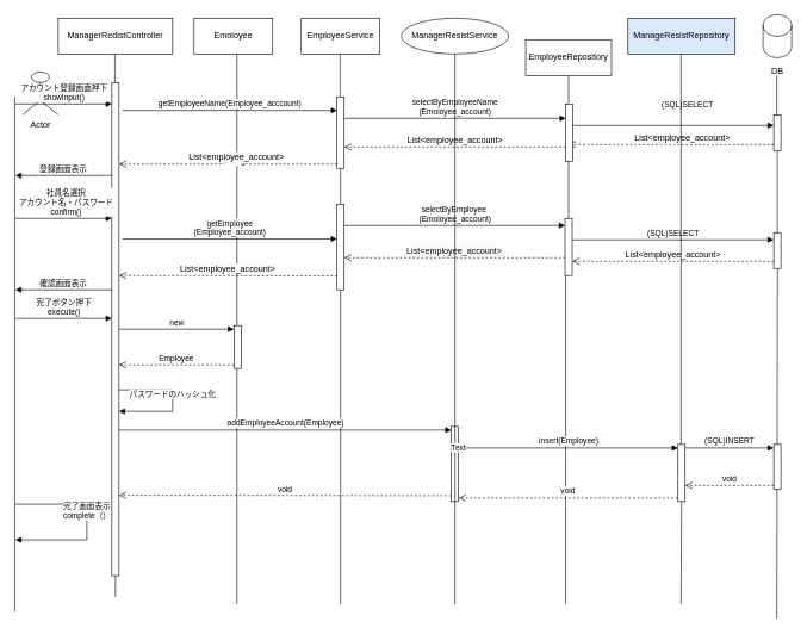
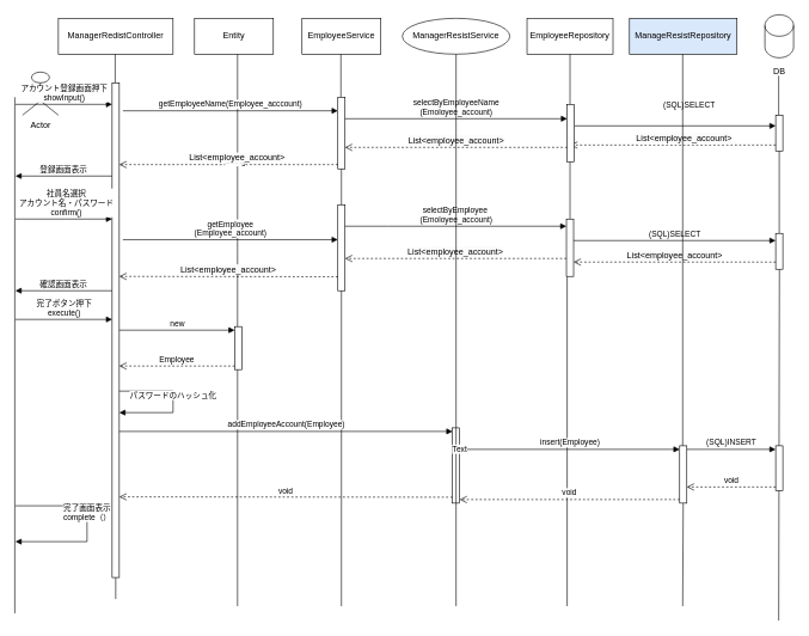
  <mxCell id="0" />
  <mxCell id="1" parent="0" />
  <mxCell id="2" value="Actor" style="shape=umlActor;verticalLabelPosition=bottom;verticalAlign=top;html=1;outlineConnect=0;" parent="1" vertex="1"><mxGeometry x="31" y="100" width="50" height="60" as="geometry" /></mxCell>
  <mxCell id="3" value="ManagerRedistController" style="html=1;whiteSpace=wrap;" vertex="1" parent="1"><mxGeometry x="81" y="25" width="160" height="50" as="geometry" /></mxCell>
- <mxCell id="4" value="Emoloyee" style="html=1;whiteSpace=wrap;" vertex="1" parent="1"><mxGeometry x="271" y="25" width="110" height="50" as="geometry" /></mxCell>
+ <mxCell id="4" value="Entity" style="html=1;whiteSpace=wrap;" vertex="1" parent="1"><mxGeometry x="271" y="25" width="110" height="50" as="geometry" /></mxCell>
  <mxCell id="5" value="EmployeeService" style="html=1;whiteSpace=wrap;" vertex="1" parent="1"><mxGeometry x="421" y="25" width="110" height="50" as="geometry" /></mxCell>
- <mxCell id="6" value="EmployeeRepository" style="html=1;whiteSpace=wrap;" vertex="1" parent="1"><mxGeometry x="735" y="55" width="120" height="50" as="geometry" /></mxCell>
+ <mxCell id="6" value="EmployeeRepository" style="html=1;whiteSpace=wrap;" vertex="1" parent="1"><mxGeometry x="735" y="25" width="120" height="50" as="geometry" /></mxCell>
  <mxCell id="7" value="" style="shape=cylinder3;whiteSpace=wrap;html=1;boundedLbl=1;backgroundOutline=1;size=15;" vertex="1" parent="1"><mxGeometry x="1067" y="20" width="40" height="60" as="geometry" /></mxCell>
  <mxCell id="8" value="&lt;div&gt;&lt;span style=&quot;background-color: transparent;&quot;&gt;DB&lt;/span&gt;&lt;/div&gt;" style="text;html=1;align=center;verticalAlign=middle;resizable=0;points=[];autosize=1;strokeColor=none;fillColor=none;" vertex="1" parent="1"><mxGeometry x="1067" y="85" width="40" height="30" as="geometry" /></mxCell>
  <mxCell id="9" value="" style="endArrow=none;html=1;" edge="1" parent="1"><mxGeometry width="50" height="50" relative="1" as="geometry"><mxPoint x="20.17" y="855" as="sourcePoint" /><mxPoint x="20.17" y="135" as="targetPoint" /></mxGeometry></mxCell>
  <mxCell id="10" value="" style="endArrow=none;html=1;" edge="1" parent="1"><mxGeometry width="50" height="50" relative="1" as="geometry"><mxPoint x="1086.23" y="170" as="sourcePoint" /><mxPoint x="1086.23" y="105" as="targetPoint" /></mxGeometry></mxCell>
  <mxCell id="11" value="" style="endArrow=none;html=1;entryX=0.5;entryY=1;entryDx=0;entryDy=0;" edge="1" parent="1" source="64" target="6"><mxGeometry width="50" height="50" relative="1" as="geometry"><mxPoint x="620.23" y="637.051" as="sourcePoint" /><mxPoint x="620.23" y="75" as="targetPoint" /></mxGeometry></mxCell>
  <mxCell id="12" value="" style="endArrow=none;html=1;" edge="1" parent="1" source="20"><mxGeometry width="50" height="50" relative="1" as="geometry"><mxPoint x="475.23" y="637.051" as="sourcePoint" /><mxPoint x="475.23" y="75" as="targetPoint" /></mxGeometry></mxCell>
  <mxCell id="13" value="" style="endArrow=none;html=1;" edge="1" parent="1"><mxGeometry width="50" height="50" relative="1" as="geometry"><mxPoint x="331" y="455" as="sourcePoint" /><mxPoint x="331" y="75" as="targetPoint" /></mxGeometry></mxCell>
  <mxCell id="14" value="" style="endArrow=none;html=1;" edge="1" parent="1" source="16"><mxGeometry width="50" height="50" relative="1" as="geometry"><mxPoint x="160.23" y="637.051" as="sourcePoint" /><mxPoint x="160.23" y="75" as="targetPoint" /></mxGeometry></mxCell>
  <mxCell id="15" value="" style="endArrow=none;html=1;" edge="1" parent="1" target="16"><mxGeometry width="50" height="50" relative="1" as="geometry"><mxPoint x="161" y="835" as="sourcePoint" /><mxPoint x="160.23" y="75" as="targetPoint" /></mxGeometry></mxCell>
  <mxCell id="16" value="" style="html=1;points=[[0,0,0,0,5],[0,1,0,0,-5],[1,0,0,0,5],[1,1,0,0,-5]];perimeter=orthogonalPerimeter;outlineConnect=0;targetShapes=umlLifeline;portConstraint=eastwest;newEdgeStyle={&quot;curved&quot;:0,&quot;rounded&quot;:0};" vertex="1" parent="1"><mxGeometry x="156" y="115" width="10" height="690" as="geometry" /></mxCell>
  <mxCell id="17" value="アカウント登録画面押下&lt;br&gt;showInput()" style="html=1;verticalAlign=bottom;endArrow=block;curved=0;rounded=0;" edge="1" parent="1" target="16"><mxGeometry width="80" relative="1" as="geometry"><mxPoint x="21" y="145" as="sourcePoint" /><mxPoint x="101" y="145" as="targetPoint" /></mxGeometry></mxCell>
  <mxCell id="18" value="getEmployeeName(Employee_acccount)" style="html=1;verticalAlign=bottom;endArrow=block;curved=0;rounded=0;" edge="1" parent="1" target="20"><mxGeometry width="80" relative="1" as="geometry"><mxPoint x="171" y="154" as="sourcePoint" /><mxPoint x="461" y="154.23" as="targetPoint" /></mxGeometry></mxCell>
  <mxCell id="19" value="" style="endArrow=none;html=1;" edge="1" parent="1" source="36" target="20"><mxGeometry width="50" height="50" relative="1" as="geometry"><mxPoint x="475" y="795" as="sourcePoint" /><mxPoint x="475.23" y="75" as="targetPoint" /></mxGeometry></mxCell>
  <mxCell id="20" value="" style="html=1;points=[[0,0,0,0,5],[0,1,0,0,-5],[1,0,0,0,5],[1,1,0,0,-5]];perimeter=orthogonalPerimeter;outlineConnect=0;targetShapes=umlLifeline;portConstraint=eastwest;newEdgeStyle={&quot;curved&quot;:0,&quot;rounded&quot;:0};" vertex="1" parent="1"><mxGeometry x="471" y="135" width="10" height="100" as="geometry" /></mxCell>
  <mxCell id="21" value="" style="endArrow=none;html=1;" edge="1" parent="1" source="40" target="64"><mxGeometry width="50" height="50" relative="1" as="geometry"><mxPoint x="620" y="785" as="sourcePoint" /><mxPoint x="620.23" y="75" as="targetPoint" /></mxGeometry></mxCell>
  <mxCell id="22" value="" style="endArrow=none;html=1;" edge="1" parent="1" source="42" target="23"><mxGeometry width="50" height="50" relative="1" as="geometry"><mxPoint x="751" y="775" as="sourcePoint" /><mxPoint x="751.23" y="95" as="targetPoint" /></mxGeometry></mxCell>
  <mxCell id="23" value="" style="html=1;points=[[0,0,0,0,5],[0,1,0,0,-5],[1,0,0,0,5],[1,1,0,0,-5]];perimeter=orthogonalPerimeter;outlineConnect=0;targetShapes=umlLifeline;portConstraint=eastwest;newEdgeStyle={&quot;curved&quot;:0,&quot;rounded&quot;:0};" vertex="1" parent="1"><mxGeometry x="1082" y="160" width="10" height="50" as="geometry" /></mxCell>
  <mxCell id="24" value="selectByEmployeeName&lt;div&gt;(Emoloyee_account)&lt;/div&gt;" style="html=1;verticalAlign=bottom;endArrow=block;curved=0;rounded=0;" edge="1" parent="1" target="64"><mxGeometry width="80" relative="1" as="geometry"><mxPoint x="481" y="165" as="sourcePoint" /><mxPoint x="561" y="165" as="targetPoint" /></mxGeometry></mxCell>
  <mxCell id="25" value="(SQL)SELECT" style="html=1;verticalAlign=bottom;endArrow=block;curved=0;rounded=0;" edge="1" parent="1"><mxGeometry x="0.139" y="20" width="80" relative="1" as="geometry"><mxPoint x="801" y="175" as="sourcePoint" /><mxPoint x="1082" y="175" as="targetPoint" /><mxPoint as="offset" /></mxGeometry></mxCell>
  <mxCell id="26" value="" style="html=1;verticalAlign=bottom;endArrow=open;dashed=1;endSize=8;curved=0;rounded=0;entryX=0.428;entryY=0.809;entryDx=0;entryDy=0;entryPerimeter=0;" edge="1" parent="1"><mxGeometry relative="1" as="geometry"><mxPoint x="1082" y="201.72" as="sourcePoint" /><mxPoint x="795.28" y="201.72" as="targetPoint" /></mxGeometry></mxCell>
  <mxCell id="27" value="&lt;span style=&quot;color: rgb(0, 0, 0); font-size: 12px; text-align: left; text-wrap-mode: wrap; background-color: rgb(251, 251, 251);&quot;&gt;List&amp;lt;employee_account&amp;gt;&lt;/span&gt;" style="edgeLabel;html=1;align=center;verticalAlign=middle;resizable=0;points=[];" vertex="1" connectable="0" parent="26"><mxGeometry x="-0.1" y="-9" relative="1" as="geometry"><mxPoint as="offset" /></mxGeometry></mxCell>
  <mxCell id="28" value="&lt;span style=&quot;color: rgb(0, 0, 0); font-size: 12px; text-align: left; text-wrap-mode: wrap; background-color: rgb(251, 251, 251);&quot;&gt;List&amp;lt;employee_account&amp;gt;&lt;/span&gt;" style="html=1;verticalAlign=bottom;endArrow=open;dashed=1;endSize=8;curved=0;rounded=0;" edge="1" parent="1" target="20"><mxGeometry relative="1" as="geometry"><mxPoint x="791" y="205" as="sourcePoint" /><mxPoint x="490" y="210" as="targetPoint" /></mxGeometry></mxCell>
  <mxCell id="29" value="" style="html=1;verticalAlign=bottom;endArrow=open;dashed=1;endSize=8;curved=0;rounded=0;" edge="1" parent="1"><mxGeometry relative="1" as="geometry"><mxPoint x="471" y="229" as="sourcePoint" /><mxPoint x="166" y="229" as="targetPoint" /></mxGeometry></mxCell>
  <mxCell id="30" value="String" style="edgeLabel;html=1;align=center;verticalAlign=middle;resizable=0;points=[];" vertex="1" connectable="0" parent="29"><mxGeometry x="-0.057" y="-5" relative="1" as="geometry"><mxPoint as="offset" /></mxGeometry></mxCell>
  <mxCell id="31" value="&lt;span style=&quot;color: rgb(0, 0, 0); font-size: 12px; text-align: left; text-wrap-mode: wrap; background-color: rgb(251, 251, 251);&quot;&gt;List&amp;lt;employee_account&amp;gt;&lt;/span&gt;" style="edgeLabel;html=1;align=center;verticalAlign=middle;resizable=0;points=[];" vertex="1" connectable="0" parent="29"><mxGeometry x="-0.066" y="-7" relative="1" as="geometry"><mxPoint y="-3" as="offset" /></mxGeometry></mxCell>
  <mxCell id="32" value="登録画面表示" style="html=1;verticalAlign=bottom;endArrow=block;curved=0;rounded=0;" edge="1" parent="1" source="16"><mxGeometry width="80" relative="1" as="geometry"><mxPoint x="151" y="245" as="sourcePoint" /><mxPoint x="21" y="245" as="targetPoint" /></mxGeometry></mxCell>
  <mxCell id="33" value="社員名選択&lt;div&gt;アカウント名・パスワード&lt;/div&gt;&lt;div&gt;confirm()&lt;/div&gt;" style="html=1;verticalAlign=bottom;endArrow=block;curved=0;rounded=0;" edge="1" parent="1"><mxGeometry x="0.037" width="80" relative="1" as="geometry"><mxPoint x="21" y="305" as="sourcePoint" /><mxPoint x="156" y="305" as="targetPoint" /><Array as="points"><mxPoint x="91" y="305" /></Array><mxPoint x="1" as="offset" /></mxGeometry></mxCell>
  <mxCell id="34" value="getEmployee&lt;br&gt;&lt;div&gt;(Employee_account)&lt;/div&gt;" style="html=1;verticalAlign=bottom;endArrow=block;curved=0;rounded=0;exitX=1.5;exitY=0.317;exitDx=0;exitDy=0;exitPerimeter=0;" edge="1" parent="1" source="16" target="36"><mxGeometry width="80" relative="1" as="geometry"><mxPoint x="381" y="395" as="sourcePoint" /><mxPoint x="371" y="315" as="targetPoint" /></mxGeometry></mxCell>
  <mxCell id="35" value="" style="endArrow=none;html=1;" edge="1" parent="1" target="36"><mxGeometry width="50" height="50" relative="1" as="geometry"><mxPoint x="476" y="845" as="sourcePoint" /><mxPoint x="475" y="235" as="targetPoint" /></mxGeometry></mxCell>
  <mxCell id="36" value="" style="html=1;points=[[0,0,0,0,5],[0,1,0,0,-5],[1,0,0,0,5],[1,1,0,0,-5]];perimeter=orthogonalPerimeter;outlineConnect=0;targetShapes=umlLifeline;portConstraint=eastwest;newEdgeStyle={&quot;curved&quot;:0,&quot;rounded&quot;:0};" vertex="1" parent="1"><mxGeometry x="471" y="285" width="10" height="120" as="geometry" /></mxCell>
  <mxCell id="37" value="&lt;span style=&quot;color: rgb(0, 0, 0); font-size: 12px; text-align: left; text-wrap-mode: wrap; background-color: rgb(251, 251, 251);&quot;&gt;List&amp;lt;employee_account&amp;gt;&lt;/span&gt;" style="html=1;verticalAlign=bottom;endArrow=open;dashed=1;endSize=8;curved=0;rounded=0;" edge="1" parent="1"><mxGeometry relative="1" as="geometry"><mxPoint x="471" y="385.46" as="sourcePoint" /><mxPoint x="166" y="385" as="targetPoint" /></mxGeometry></mxCell>
  <mxCell id="38" value="&lt;span style=&quot;color: rgb(0, 0, 0);&quot;&gt;selectByEmployee&amp;nbsp;&lt;/span&gt;&lt;div&gt;(Emoloyee_account)&lt;/div&gt;" style="html=1;verticalAlign=bottom;endArrow=block;curved=0;rounded=0;" edge="1" parent="1" target="40"><mxGeometry width="80" relative="1" as="geometry"><mxPoint x="481" y="315" as="sourcePoint" /><mxPoint x="616" y="315" as="targetPoint" /><Array as="points"><mxPoint x="541" y="315" /></Array></mxGeometry></mxCell>
  <mxCell id="39" value="" style="endArrow=none;html=1;" edge="1" parent="1" target="40"><mxGeometry width="50" height="50" relative="1" as="geometry"><mxPoint x="791" y="845" as="sourcePoint" /><mxPoint x="620" y="225" as="targetPoint" /></mxGeometry></mxCell>
  <mxCell id="40" value="" style="html=1;points=[[0,0,0,0,5],[0,1,0,0,-5],[1,0,0,0,5],[1,1,0,0,-5]];perimeter=orthogonalPerimeter;outlineConnect=0;targetShapes=umlLifeline;portConstraint=eastwest;newEdgeStyle={&quot;curved&quot;:0,&quot;rounded&quot;:0};" vertex="1" parent="1"><mxGeometry x="790" y="305" width="10" height="80" as="geometry" /></mxCell>
  <mxCell id="41" value="" style="endArrow=none;html=1;" edge="1" parent="1"><mxGeometry width="50" height="50" relative="1" as="geometry"><mxPoint x="1086.23" y="865" as="sourcePoint" /><mxPoint x="1087.23" y="375" as="targetPoint" /></mxGeometry></mxCell>
  <mxCell id="42" value="" style="html=1;points=[[0,0,0,0,5],[0,1,0,0,-5],[1,0,0,0,5],[1,1,0,0,-5]];perimeter=orthogonalPerimeter;outlineConnect=0;targetShapes=umlLifeline;portConstraint=eastwest;newEdgeStyle={&quot;curved&quot;:0,&quot;rounded&quot;:0};" vertex="1" parent="1"><mxGeometry x="1082" y="325" width="10" height="50" as="geometry" /></mxCell>
  <mxCell id="43" value="(SQL)SELECT" style="html=1;verticalAlign=bottom;endArrow=block;curved=0;rounded=0;" edge="1" parent="1" target="42"><mxGeometry width="80" relative="1" as="geometry"><mxPoint x="800" y="335" as="sourcePoint" /><mxPoint x="1081" y="335" as="targetPoint" /></mxGeometry></mxCell>
  <mxCell id="44" value="&lt;span style=&quot;color: rgb(0, 0, 0); font-size: 12px; text-align: left; text-wrap-mode: wrap; background-color: rgb(251, 251, 251);&quot;&gt;List&amp;lt;employee_account&amp;gt;&lt;/span&gt;" style="html=1;verticalAlign=bottom;endArrow=open;dashed=1;endSize=8;curved=0;rounded=0;" edge="1" parent="1" target="40"><mxGeometry relative="1" as="geometry"><mxPoint x="1082" y="365" as="sourcePoint" /><mxPoint x="956" y="365" as="targetPoint" /></mxGeometry></mxCell>
  <mxCell id="45" value="&lt;span style=&quot;color: rgb(0, 0, 0); font-size: 12px; text-align: left; text-wrap-mode: wrap; background-color: rgb(251, 251, 251);&quot;&gt;List&amp;lt;employee_account&amp;gt;&lt;/span&gt;" style="html=1;verticalAlign=bottom;endArrow=open;dashed=1;endSize=8;curved=0;rounded=0;" edge="1" parent="1" source="40"><mxGeometry relative="1" as="geometry"><mxPoint x="616" y="360" as="sourcePoint" /><mxPoint x="481" y="360" as="targetPoint" /></mxGeometry></mxCell>
  <mxCell id="46" value="確認画面表示" style="html=1;verticalAlign=bottom;endArrow=block;curved=0;rounded=0;" edge="1" parent="1" source="16"><mxGeometry width="80" relative="1" as="geometry"><mxPoint x="201" y="455" as="sourcePoint" /><mxPoint x="21" y="405" as="targetPoint" /></mxGeometry></mxCell>
  <mxCell id="47" value="完了ボタン押下&lt;div&gt;execute()&lt;/div&gt;" style="html=1;verticalAlign=bottom;endArrow=block;curved=0;rounded=0;" edge="1" parent="1"><mxGeometry width="80" relative="1" as="geometry"><mxPoint x="21" y="445" as="sourcePoint" /><mxPoint x="156" y="445" as="targetPoint" /></mxGeometry></mxCell>
  <mxCell id="48" value="" style="endArrow=none;html=1;" edge="1" parent="1" target="49"><mxGeometry width="50" height="50" relative="1" as="geometry"><mxPoint x="331" y="845" as="sourcePoint" /><mxPoint x="331" y="525" as="targetPoint" /></mxGeometry></mxCell>
  <mxCell id="49" value="" style="html=1;points=[[0,0,0,0,5],[0,1,0,0,-5],[1,0,0,0,5],[1,1,0,0,-5]];perimeter=orthogonalPerimeter;outlineConnect=0;targetShapes=umlLifeline;portConstraint=eastwest;newEdgeStyle={&quot;curved&quot;:0,&quot;rounded&quot;:0};" vertex="1" parent="1"><mxGeometry x="327" y="455" width="10" height="60" as="geometry" /></mxCell>
  <mxCell id="50" value="new" style="html=1;verticalAlign=bottom;endArrow=block;curved=0;rounded=0;entryX=0;entryY=0;entryDx=0;entryDy=5;" edge="1" target="49" parent="1" source="16"><mxGeometry relative="1" as="geometry"><mxPoint x="171" y="464" as="sourcePoint" /></mxGeometry></mxCell>
  <mxCell id="51" value="Employee" style="html=1;verticalAlign=bottom;endArrow=open;dashed=1;endSize=8;curved=0;rounded=0;exitX=0;exitY=1;exitDx=0;exitDy=-5;" edge="1" source="49" parent="1" target="16"><mxGeometry relative="1" as="geometry"><mxPoint x="257" y="534" as="targetPoint" /></mxGeometry></mxCell>
  <mxCell id="52" value="パスワードのハッシュ化" style="html=1;verticalAlign=bottom;endArrow=block;curved=0;rounded=0;" edge="1" parent="1" source="16" target="16"><mxGeometry width="80" relative="1" as="geometry"><mxPoint x="351" y="395" as="sourcePoint" /><mxPoint x="191" y="615" as="targetPoint" /><Array as="points"><mxPoint x="241" y="545" /><mxPoint x="241" y="575" /></Array></mxGeometry></mxCell>
  <mxCell id="53" value="addEmployeeAccount(Employee)" style="html=1;verticalAlign=bottom;endArrow=block;curved=0;rounded=0;entryX=0;entryY=0;entryDx=0;entryDy=5;" edge="1" target="55" parent="1" source="16"><mxGeometry relative="1" as="geometry"><mxPoint x="257" y="605" as="sourcePoint" /></mxGeometry></mxCell>
  <mxCell id="54" value="void" style="html=1;verticalAlign=bottom;endArrow=open;dashed=1;endSize=8;curved=0;rounded=0;" edge="1" parent="1"><mxGeometry relative="1" as="geometry"><mxPoint x="166" y="692.5" as="targetPoint" /><mxPoint x="631" y="693" as="sourcePoint" /></mxGeometry></mxCell>
  <mxCell id="55" value="" style="html=1;points=[[0,0,0,0,5],[0,1,0,0,-5],[1,0,0,0,5],[1,1,0,0,-5]];perimeter=orthogonalPerimeter;outlineConnect=0;targetShapes=umlLifeline;portConstraint=eastwest;newEdgeStyle={&quot;curved&quot;:0,&quot;rounded&quot;:0};" vertex="1" parent="1"><mxGeometry x="631" y="596.25" width="10" height="105" as="geometry" /></mxCell>
  <mxCell id="56" value="insert(Employee)" style="html=1;verticalAlign=bottom;endArrow=block;curved=0;rounded=0;entryX=0;entryY=0;entryDx=0;entryDy=5;" edge="1" target="69" parent="1" source="55"><mxGeometry x="0.006" relative="1" as="geometry"><mxPoint x="546" y="617.5" as="sourcePoint" /><mxPoint as="offset" /></mxGeometry></mxCell>
  <mxCell id="57" value="void" style="html=1;verticalAlign=bottom;endArrow=open;dashed=1;endSize=8;curved=0;rounded=0;exitX=0;exitY=1;exitDx=0;exitDy=-5;" edge="1" source="69" parent="1" target="55"><mxGeometry relative="1" as="geometry"><mxPoint x="546" y="687.5" as="targetPoint" /></mxGeometry></mxCell>
  <mxCell id="58" value="" style="html=1;points=[[0,0,0,0,5],[0,1,0,0,-5],[1,0,0,0,5],[1,1,0,0,-5]];perimeter=orthogonalPerimeter;outlineConnect=0;targetShapes=umlLifeline;portConstraint=eastwest;newEdgeStyle={&quot;curved&quot;:0,&quot;rounded&quot;:0};" vertex="1" parent="1"><mxGeometry x="1082" y="621.25" width="10" height="62.5" as="geometry" /></mxCell>
  <mxCell id="59" value="(SQL)INSERT" style="html=1;verticalAlign=bottom;endArrow=block;curved=0;rounded=0;entryX=0;entryY=0;entryDx=0;entryDy=5;" edge="1" target="58" parent="1" source="69"><mxGeometry relative="1" as="geometry"><mxPoint x="677" y="617.5" as="sourcePoint" /></mxGeometry></mxCell>
  <mxCell id="60" value="void" style="html=1;verticalAlign=bottom;endArrow=open;dashed=1;endSize=8;curved=0;rounded=0;exitX=0;exitY=1;exitDx=0;exitDy=-5;" edge="1" source="58" parent="1" target="69"><mxGeometry relative="1" as="geometry"><mxPoint x="677" y="687.5" as="targetPoint" /></mxGeometry></mxCell>
  <mxCell id="61" value="&lt;div&gt;&lt;span style=&quot;background-color: light-dark(#ffffff, var(--ge-dark-color, #121212));&quot;&gt;完了画面表示&lt;/span&gt;&lt;/div&gt;&lt;div&gt;&lt;span style=&quot;background-color: light-dark(#ffffff, var(--ge-dark-color, #121212));&quot;&gt;complete（）&lt;/span&gt;&lt;/div&gt;" style="html=1;verticalAlign=bottom;endArrow=block;curved=0;rounded=0;" edge="1" parent="1"><mxGeometry width="80" relative="1" as="geometry"><mxPoint x="21" y="705" as="sourcePoint" /><mxPoint x="21" y="755" as="targetPoint" /><Array as="points"><mxPoint x="121" y="705" /><mxPoint x="121" y="725" /><mxPoint x="121" y="755" /></Array></mxGeometry></mxCell>
  <mxCell id="62" value="ManagerResistService" style="ellipse;html=1;whiteSpace=wrap;" vertex="1" parent="1"><mxGeometry x="561" y="25" width="150" height="50" as="geometry" /></mxCell>
  <mxCell id="63" value="ManageResistRepository" style="html=1;whiteSpace=wrap;fillColor=#dae8fc;" vertex="1" parent="1"><mxGeometry x="878" y="25" width="150" height="50" as="geometry" /></mxCell>
  <mxCell id="64" value="" style="html=1;points=[[0,0,0,0,5],[0,1,0,0,-5],[1,0,0,0,5],[1,1,0,0,-5]];perimeter=orthogonalPerimeter;outlineConnect=0;targetShapes=umlLifeline;portConstraint=eastwest;newEdgeStyle={&quot;curved&quot;:0,&quot;rounded&quot;:0};" vertex="1" parent="1"><mxGeometry x="791" y="145" width="10" height="80" as="geometry" /></mxCell>
  <mxCell id="65" value="" style="endArrow=none;html=1;entryX=0.5;entryY=1;entryDx=0;entryDy=0;" edge="1" parent="1" target="62"><mxGeometry width="50" height="50" relative="1" as="geometry"><mxPoint x="636" y="845" as="sourcePoint" /><mxPoint x="661" y="305" as="targetPoint" /></mxGeometry></mxCell>
  <mxCell id="66" value="Text" style="edgeLabel;html=1;align=center;verticalAlign=middle;resizable=0;points=[];" vertex="1" connectable="0" parent="65"><mxGeometry x="-0.432" y="-4" relative="1" as="geometry"><mxPoint y="-1" as="offset" /></mxGeometry></mxCell>
  <mxCell id="67" value="" style="endArrow=none;html=1;entryX=0.5;entryY=1;entryDx=0;entryDy=0;" edge="1" parent="1" source="69"><mxGeometry width="50" height="50" relative="1" as="geometry"><mxPoint x="952.23" y="845" as="sourcePoint" /><mxPoint x="952.23" y="75" as="targetPoint" /></mxGeometry></mxCell>
  <mxCell id="68" value="" style="endArrow=none;html=1;entryX=0.5;entryY=1;entryDx=0;entryDy=0;" edge="1" parent="1" target="69"><mxGeometry width="50" height="50" relative="1" as="geometry"><mxPoint x="952.23" y="845" as="sourcePoint" /><mxPoint x="952.23" y="75" as="targetPoint" /></mxGeometry></mxCell>
  <mxCell id="69" value="" style="html=1;points=[[0,0,0,0,5],[0,1,0,0,-5],[1,0,0,0,5],[1,1,0,0,-5]];perimeter=orthogonalPerimeter;outlineConnect=0;targetShapes=umlLifeline;portConstraint=eastwest;newEdgeStyle={&quot;curved&quot;:0,&quot;rounded&quot;:0};" vertex="1" parent="1"><mxGeometry x="948" y="621.25" width="10" height="80" as="geometry" /></mxCell>
